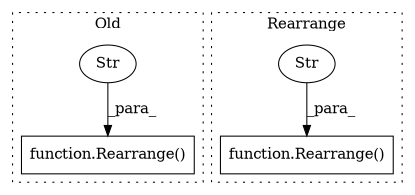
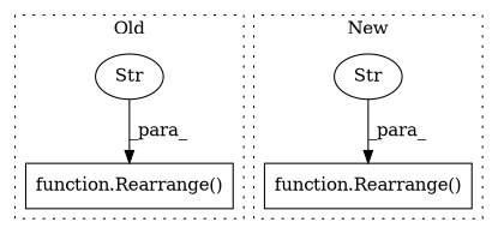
  digraph {
    node [a=75 shape=box]
    n1 [l="10,1" label="function.Rearrange()" s="1066,1098"]
    n2 [a=66 l=22 label=Str s=1076 shape=ellipse]
    n3 [l="10,14" label="function.Rearrange()" s="1405,1441"]
    n4 [a=66 l=26 label=Str s=1415 shape=ellipse]
    subgraph cluster_1 {
      label=Old
      style=dotted
      n1
      n2
    }
    subgraph cluster_2 {
-     label=Rearrange
+     label=New
      style=dotted
      n3
      n4
    }
    n2 -> n1 [label=_para_]
    n4 -> n3 [label=_para_]
  }
